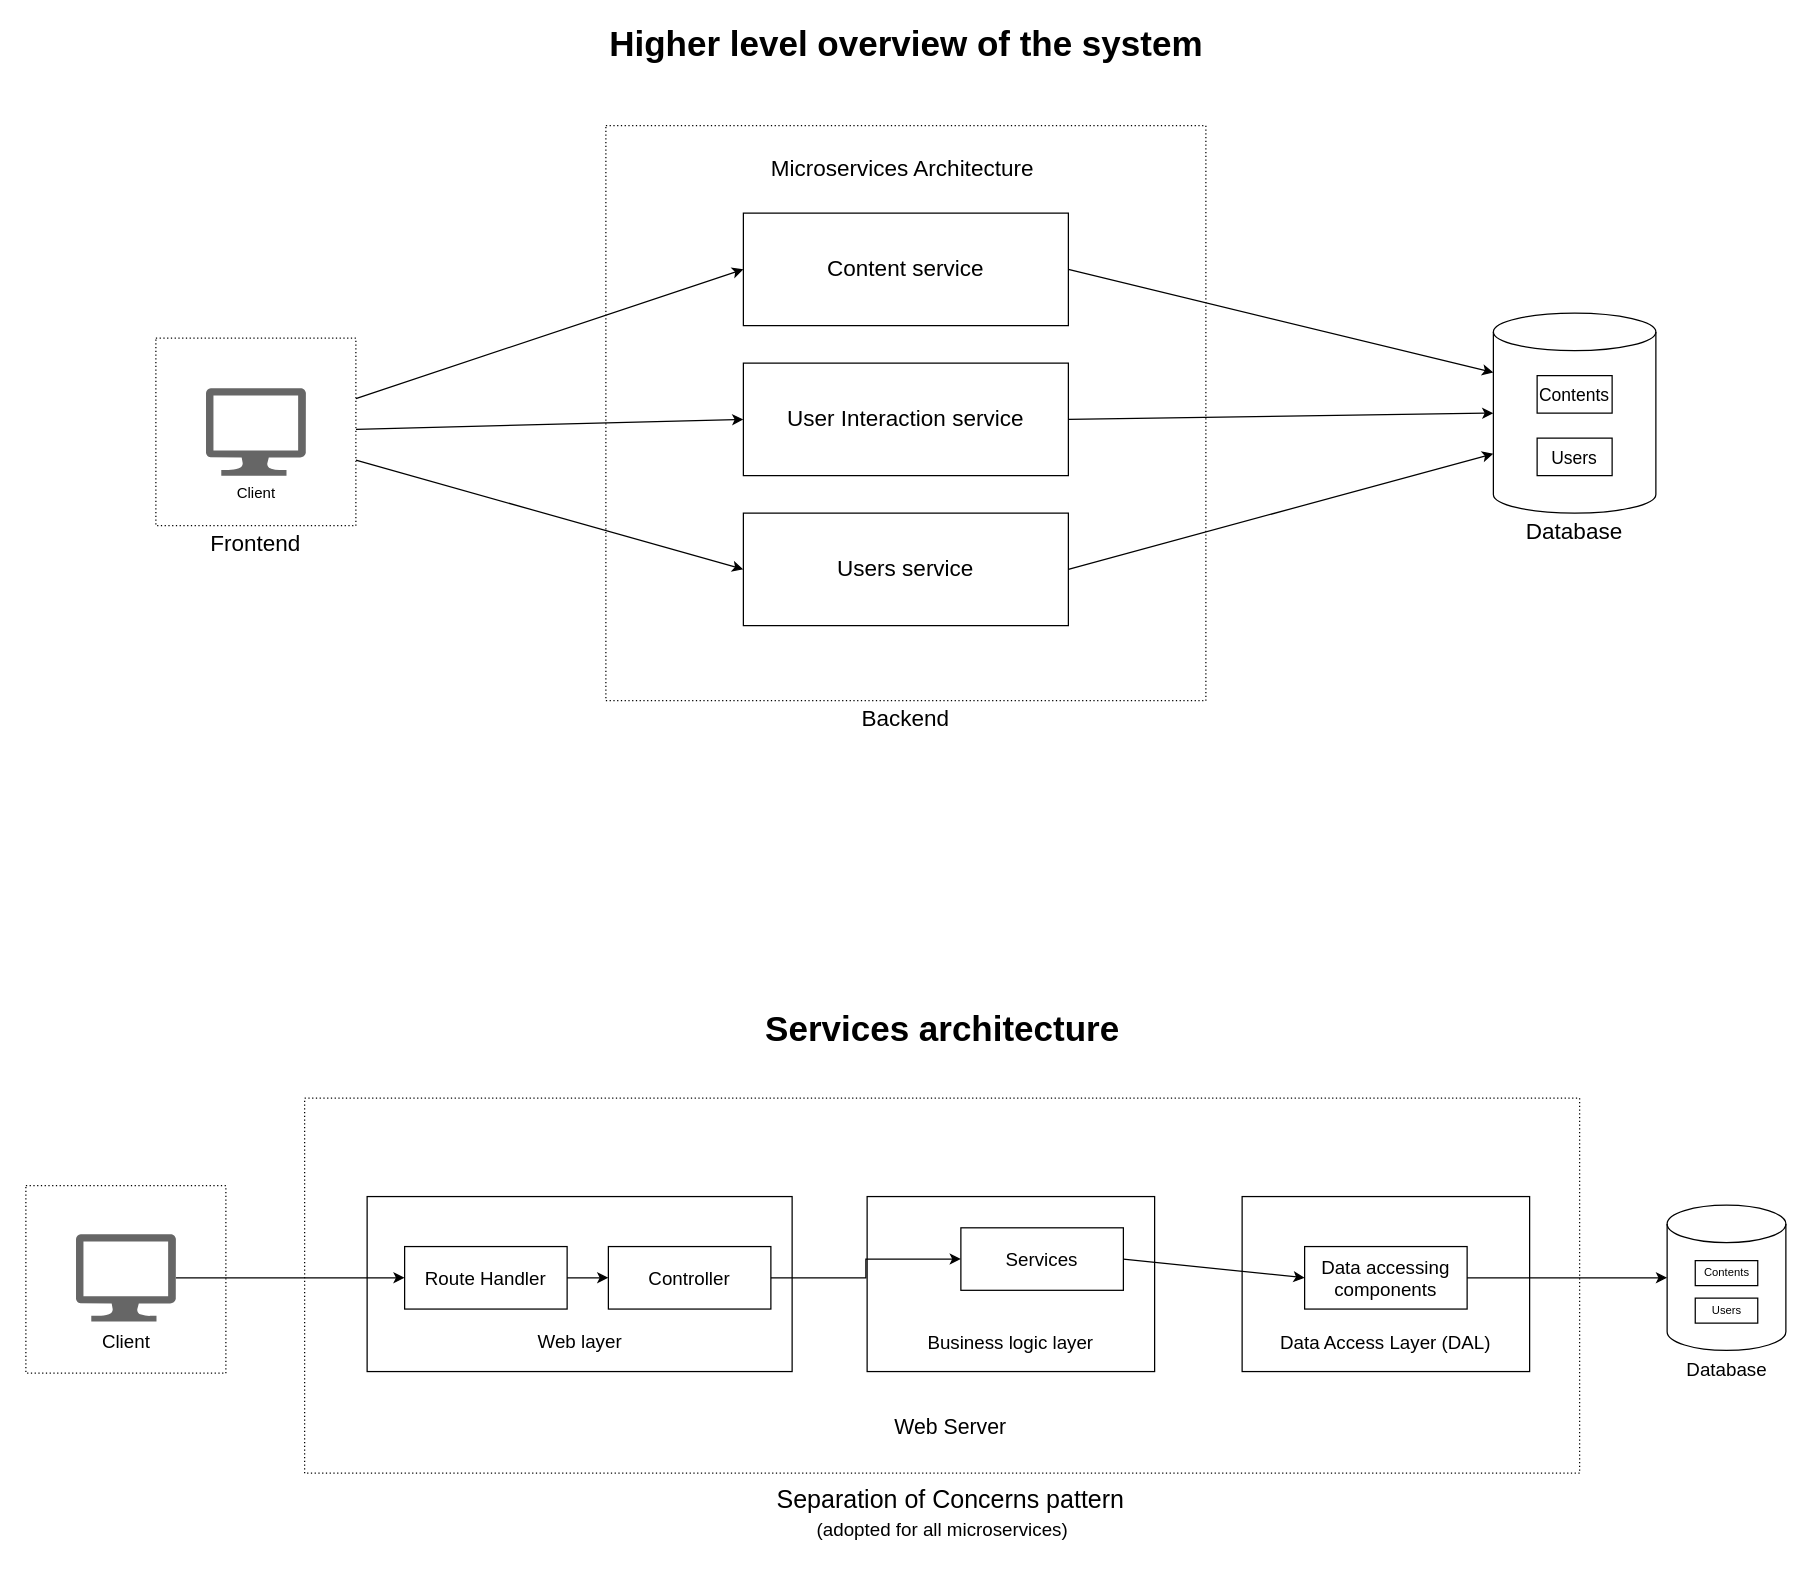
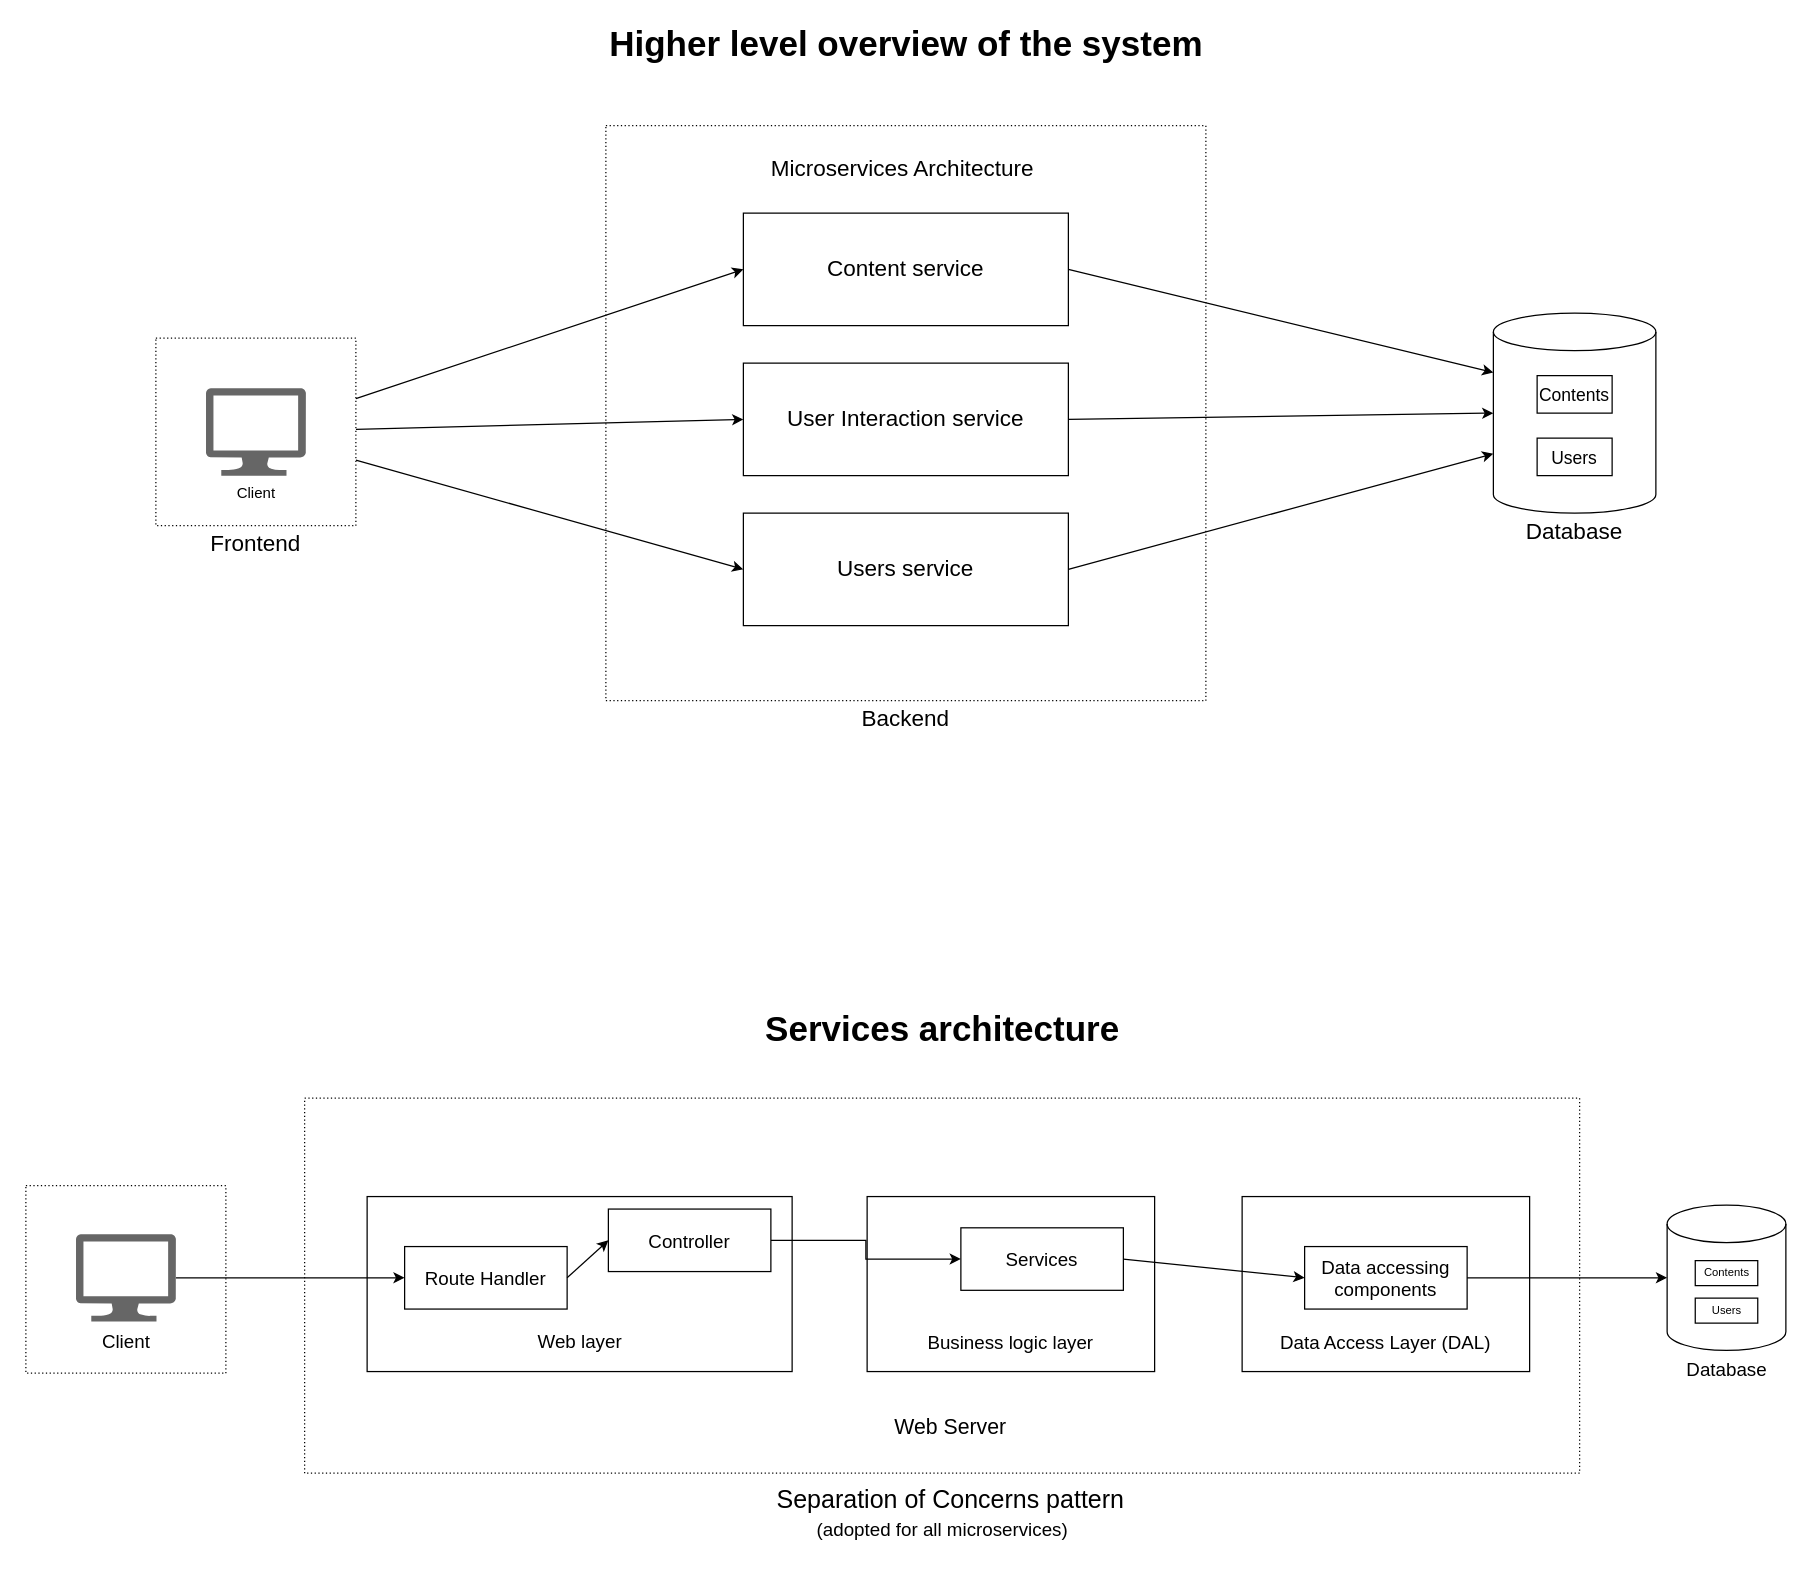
  <mxCell id="0" />
  <mxCell id="1" parent="0" />
  <mxCell id="2" value="" style="rounded=0;whiteSpace=wrap;html=1;fontSize=18;dashed=1;dashPattern=1 2;" parent="1" vertex="1"><mxGeometry x="484" y="100" width="480" height="460" as="geometry" /></mxCell>
  <mxCell id="3" style="edgeStyle=none;rounded=0;orthogonalLoop=1;jettySize=auto;html=1;entryX=0;entryY=0.5;entryDx=0;entryDy=0;" parent="1" source="5" target="12" edge="1"><mxGeometry relative="1" as="geometry"><mxPoint x="584" y="345" as="targetPoint" /></mxGeometry></mxCell>
  <mxCell id="4" style="edgeStyle=none;rounded=0;orthogonalLoop=1;jettySize=auto;html=1;entryX=0;entryY=0.5;entryDx=0;entryDy=0;" parent="1" source="5" target="14" edge="1"><mxGeometry relative="1" as="geometry"><mxPoint x="574" y="460" as="targetPoint" /></mxGeometry></mxCell>
  <mxCell id="5" value="" style="rounded=0;whiteSpace=wrap;html=1;dashed=1;dashPattern=1 2;" parent="1" vertex="1"><mxGeometry x="124" y="270" width="160" height="150" as="geometry" /></mxCell>
  <mxCell id="6" style="edgeStyle=none;rounded=0;orthogonalLoop=1;jettySize=auto;html=1;entryX=0;entryY=0.5;entryDx=0;entryDy=0;" parent="1" source="5" target="10" edge="1"><mxGeometry relative="1" as="geometry"><mxPoint x="574" y="240" as="targetPoint" /></mxGeometry></mxCell>
  <mxCell id="7" value="Client" style="verticalLabelPosition=bottom;html=1;verticalAlign=top;align=center;strokeColor=none;fillColor=#666666;shape=mxgraph.azure.computer;pointerEvents=1;" parent="1" vertex="1"><mxGeometry x="164" y="310" width="80" height="70" as="geometry" /></mxCell>
  <mxCell id="8" value="Frontend" style="text;html=1;strokeColor=none;fillColor=none;align=center;verticalAlign=middle;whiteSpace=wrap;rounded=0;dashed=1;dashPattern=1 2;fontSize=18;" parent="1" vertex="1"><mxGeometry x="174" y="420" width="60" height="30" as="geometry" /></mxCell>
  <mxCell id="9" style="edgeStyle=none;rounded=0;orthogonalLoop=1;jettySize=auto;html=1;entryX=0;entryY=0;entryDx=0;entryDy=47.5;entryPerimeter=0;fontSize=18;exitX=1;exitY=0.5;exitDx=0;exitDy=0;" parent="1" source="10" target="17" edge="1"><mxGeometry relative="1" as="geometry" /></mxCell>
  <mxCell id="10" value="Content service" style="rounded=0;whiteSpace=wrap;html=1;fontSize=18;" parent="1" vertex="1"><mxGeometry x="594" y="170" width="260" height="90" as="geometry" /></mxCell>
  <mxCell id="11" style="edgeStyle=none;rounded=0;orthogonalLoop=1;jettySize=auto;html=1;fontSize=18;exitX=1;exitY=0.5;exitDx=0;exitDy=0;entryX=0;entryY=0.5;entryDx=0;entryDy=0;entryPerimeter=0;" parent="1" source="12" target="17" edge="1"><mxGeometry relative="1" as="geometry"><mxPoint x="1194" y="310" as="targetPoint" /></mxGeometry></mxCell>
  <mxCell id="12" value="User Interaction service" style="rounded=0;whiteSpace=wrap;html=1;fontSize=18;" parent="1" vertex="1"><mxGeometry x="594" y="290" width="260" height="90" as="geometry" /></mxCell>
  <mxCell id="13" style="edgeStyle=none;rounded=0;orthogonalLoop=1;jettySize=auto;html=1;fontSize=18;exitX=1;exitY=0.5;exitDx=0;exitDy=0;entryX=0;entryY=0;entryDx=0;entryDy=112.5;entryPerimeter=0;" parent="1" source="14" target="17" edge="1"><mxGeometry relative="1" as="geometry"><mxPoint x="1194" y="350" as="targetPoint" /></mxGeometry></mxCell>
  <mxCell id="14" value="Users service" style="rounded=0;whiteSpace=wrap;html=1;fontSize=18;" parent="1" vertex="1"><mxGeometry x="594" y="410" width="260" height="90" as="geometry" /></mxCell>
  <mxCell id="15" value="Backend" style="text;html=1;strokeColor=none;fillColor=none;align=center;verticalAlign=middle;whiteSpace=wrap;rounded=0;dashed=1;dashPattern=1 2;fontSize=18;" parent="1" vertex="1"><mxGeometry x="684" y="560" width="80" height="30" as="geometry" /></mxCell>
  <mxCell id="16" value="Microservices Architecture&amp;nbsp;" style="text;html=1;strokeColor=none;fillColor=none;align=center;verticalAlign=middle;whiteSpace=wrap;rounded=0;dashed=1;dashPattern=1 2;fontSize=18;" parent="1" vertex="1"><mxGeometry x="614" y="120" width="220" height="30" as="geometry" /></mxCell>
  <mxCell id="17" value="" style="shape=cylinder3;whiteSpace=wrap;html=1;boundedLbl=1;backgroundOutline=1;size=15;fontSize=18;" parent="1" vertex="1"><mxGeometry x="1194" y="250" width="130" height="160" as="geometry" /></mxCell>
  <mxCell id="18" value="Database" style="text;html=1;strokeColor=none;fillColor=none;align=center;verticalAlign=middle;whiteSpace=wrap;rounded=0;dashed=1;dashPattern=1 2;fontSize=18;" parent="1" vertex="1"><mxGeometry x="1219" y="410" width="80" height="30" as="geometry" /></mxCell>
  <mxCell id="19" value="&lt;font style=&quot;font-size: 14px&quot;&gt;Contents&lt;/font&gt;" style="rounded=0;whiteSpace=wrap;html=1;fontSize=18;" parent="1" vertex="1"><mxGeometry x="1229" y="300" width="60" height="30" as="geometry" /></mxCell>
  <mxCell id="20" value="&lt;span style=&quot;font-size: 14px&quot;&gt;Users&lt;/span&gt;" style="rounded=0;whiteSpace=wrap;html=1;fontSize=18;" parent="1" vertex="1"><mxGeometry x="1229" y="350" width="60" height="30" as="geometry" /></mxCell>
  <mxCell id="21" value="" style="rounded=0;whiteSpace=wrap;html=1;dashed=1;dashPattern=1 2;" parent="1" vertex="1"><mxGeometry x="20" y="948" width="160" height="150" as="geometry" /></mxCell>
  <mxCell id="22" value="" style="rounded=0;whiteSpace=wrap;html=1;dashed=1;dashPattern=1 2;" parent="1" vertex="1"><mxGeometry x="243" y="878" width="1020" height="300" as="geometry" /></mxCell>
  <mxCell id="23" value="" style="rounded=0;whiteSpace=wrap;html=1;" parent="1" vertex="1"><mxGeometry x="293" y="956.75" width="340" height="140" as="geometry" /></mxCell>
  <mxCell id="24" style="edgeStyle=orthogonalEdgeStyle;rounded=0;orthogonalLoop=1;jettySize=auto;html=1;entryX=0;entryY=0.5;entryDx=0;entryDy=0;fontSize=15;" parent="1" source="25" target="30" edge="1"><mxGeometry relative="1" as="geometry" /></mxCell>
  <mxCell id="25" value="&lt;font style=&quot;font-size: 15px&quot;&gt;Client&lt;/font&gt;" style="verticalLabelPosition=bottom;html=1;verticalAlign=top;align=center;strokeColor=none;fillColor=#666666;shape=mxgraph.azure.computer;pointerEvents=1;" parent="1" vertex="1"><mxGeometry x="60" y="986.75" width="80" height="70" as="geometry" /></mxCell>
  <mxCell id="26" value="" style="rounded=0;whiteSpace=wrap;html=1;" parent="1" vertex="1"><mxGeometry x="693" y="956.75" width="230" height="140" as="geometry" /></mxCell>
  <mxCell id="27" style="edgeStyle=orthogonalEdgeStyle;rounded=0;orthogonalLoop=1;jettySize=auto;html=1;exitX=0.5;exitY=1;exitDx=0;exitDy=0;" parent="1" edge="1"><mxGeometry relative="1" as="geometry"><mxPoint x="783" y="1088" as="sourcePoint" /><mxPoint x="783" y="1088" as="targetPoint" /></mxGeometry></mxCell>
  <mxCell id="28" value="" style="shape=cylinder3;whiteSpace=wrap;html=1;boundedLbl=1;backgroundOutline=1;size=15;fontSize=18;" parent="1" vertex="1"><mxGeometry x="1333" y="963.63" width="95" height="116.25" as="geometry" /></mxCell>
  <mxCell id="29" value="&lt;font style=&quot;font-size: 15px&quot;&gt;Database&lt;/font&gt;" style="text;html=1;strokeColor=none;fillColor=none;align=center;verticalAlign=middle;whiteSpace=wrap;rounded=0;dashed=1;dashPattern=1 2;fontSize=18;" parent="1" vertex="1"><mxGeometry x="1340.5" y="1079.88" width="80" height="30" as="geometry" /></mxCell>
  <mxCell id="30" value="&lt;font style=&quot;font-size: 15px&quot;&gt;Route Handler&lt;/font&gt;" style="rounded=0;whiteSpace=wrap;html=1;" parent="1" vertex="1"><mxGeometry x="323" y="996.75" width="130" height="50" as="geometry" /></mxCell>
  <mxCell id="31" style="edgeStyle=orthogonalEdgeStyle;rounded=0;orthogonalLoop=1;jettySize=auto;html=1;entryX=0;entryY=0.5;entryDx=0;entryDy=0;fontSize=15;" parent="1" source="32" target="36" edge="1"><mxGeometry relative="1" as="geometry" /></mxCell>
- <mxCell id="32" value="&lt;font style=&quot;font-size: 15px&quot;&gt;Controller&lt;/font&gt;" style="rounded=0;whiteSpace=wrap;html=1;" parent="1" vertex="1"><mxGeometry x="486" y="996.75" width="130" height="50" as="geometry" /></mxCell>
+ <mxCell id="32" value="&lt;font style=&quot;font-size: 15px&quot;&gt;Controller&lt;/font&gt;" style="rounded=0;whiteSpace=wrap;html=1;" parent="1" vertex="1"><mxGeometry x="486" y="966.75" width="130" height="50" as="geometry" /></mxCell>
  <mxCell id="33" value="Web layer" style="text;html=1;strokeColor=none;fillColor=none;align=center;verticalAlign=middle;whiteSpace=wrap;rounded=0;fontSize=15;" parent="1" vertex="1"><mxGeometry x="421.5" y="1056.75" width="83" height="30" as="geometry" /></mxCell>
  <mxCell id="34" value="" style="endArrow=classic;html=1;rounded=0;fontSize=15;exitX=1;exitY=0.5;exitDx=0;exitDy=0;entryX=0;entryY=0.5;entryDx=0;entryDy=0;" parent="1" source="30" target="32" edge="1"><mxGeometry width="50" height="50" relative="1" as="geometry"><mxPoint x="493" y="1086.75" as="sourcePoint" /><mxPoint x="543" y="1036.75" as="targetPoint" /></mxGeometry></mxCell>
  <mxCell id="35" value="&lt;font style=&quot;font-size: 15px&quot;&gt;Business logic layer&lt;/font&gt;" style="text;html=1;strokeColor=none;fillColor=none;align=center;verticalAlign=middle;whiteSpace=wrap;rounded=0;fontSize=15;" parent="1" vertex="1"><mxGeometry x="722.25" y="1058" width="171.5" height="30" as="geometry" /></mxCell>
  <mxCell id="36" value="&lt;font style=&quot;font-size: 15px&quot;&gt;Services&lt;/font&gt;" style="rounded=0;whiteSpace=wrap;html=1;" parent="1" vertex="1"><mxGeometry x="768" y="981.75" width="130" height="50" as="geometry" /></mxCell>
  <mxCell id="37" value="" style="rounded=0;whiteSpace=wrap;html=1;" parent="1" vertex="1"><mxGeometry x="993" y="956.75" width="230" height="140" as="geometry" /></mxCell>
  <mxCell id="38" style="edgeStyle=orthogonalEdgeStyle;rounded=0;orthogonalLoop=1;jettySize=auto;html=1;exitX=0.5;exitY=1;exitDx=0;exitDy=0;" parent="1" edge="1"><mxGeometry relative="1" as="geometry"><mxPoint x="1083" y="1088" as="sourcePoint" /><mxPoint x="1083" y="1088" as="targetPoint" /></mxGeometry></mxCell>
  <mxCell id="39" value="&lt;font style=&quot;font-size: 15px&quot;&gt;Data Access Layer (DAL)&lt;/font&gt;" style="text;html=1;strokeColor=none;fillColor=none;align=center;verticalAlign=middle;whiteSpace=wrap;rounded=0;fontSize=15;" parent="1" vertex="1"><mxGeometry x="1022.25" y="1058" width="171.5" height="30" as="geometry" /></mxCell>
  <mxCell id="40" value="&lt;font style=&quot;font-size: 15px&quot;&gt;Data accessing components&lt;/font&gt;" style="rounded=0;whiteSpace=wrap;html=1;" parent="1" vertex="1"><mxGeometry x="1043" y="996.75" width="130" height="50" as="geometry" /></mxCell>
  <mxCell id="41" value="" style="endArrow=classic;html=1;rounded=0;fontSize=15;exitX=1;exitY=0.5;exitDx=0;exitDy=0;entryX=0;entryY=0.5;entryDx=0;entryDy=0;" parent="1" source="36" target="40" edge="1"><mxGeometry width="50" height="50" relative="1" as="geometry"><mxPoint x="1083" y="1186.75" as="sourcePoint" /><mxPoint x="1133" y="1136.75" as="targetPoint" /></mxGeometry></mxCell>
  <mxCell id="42" value="" style="endArrow=classic;html=1;rounded=0;fontSize=15;exitX=1;exitY=0.5;exitDx=0;exitDy=0;entryX=0;entryY=0.5;entryDx=0;entryDy=0;entryPerimeter=0;" parent="1" source="40" target="28" edge="1"><mxGeometry width="50" height="50" relative="1" as="geometry"><mxPoint x="983" y="1408" as="sourcePoint" /><mxPoint x="1033" y="1358" as="targetPoint" /></mxGeometry></mxCell>
  <mxCell id="43" value="Contents" style="rounded=0;whiteSpace=wrap;html=1;fontSize=9;" parent="1" vertex="1"><mxGeometry x="1355.5" y="1008" width="50" height="20" as="geometry" /></mxCell>
  <mxCell id="44" value="Users" style="rounded=0;whiteSpace=wrap;html=1;fontSize=9;" parent="1" vertex="1"><mxGeometry x="1355.5" y="1038" width="50" height="20" as="geometry" /></mxCell>
  <mxCell id="45" value="&lt;font style=&quot;font-size: 17px&quot;&gt;Web Server&lt;/font&gt;" style="text;html=1;strokeColor=none;fillColor=none;align=center;verticalAlign=middle;whiteSpace=wrap;rounded=0;fontSize=15;" parent="1" vertex="1"><mxGeometry x="703" y="1126.75" width="114" height="30" as="geometry" /></mxCell>
  <mxCell id="46" value="&lt;font style=&quot;font-size: 20px&quot;&gt;Separation of Concerns pattern&lt;/font&gt;" style="text;html=1;strokeColor=none;fillColor=none;align=center;verticalAlign=middle;whiteSpace=wrap;rounded=0;fontSize=15;" parent="1" vertex="1"><mxGeometry x="595" y="1178" width="330" height="40" as="geometry" /></mxCell>
  <mxCell id="47" value="&lt;font style=&quot;font-size: 15px&quot;&gt;(adopted for all microservices)&lt;/font&gt;" style="text;html=1;strokeColor=none;fillColor=none;align=center;verticalAlign=middle;whiteSpace=wrap;rounded=0;fontSize=15;" parent="1" vertex="1"><mxGeometry x="619.5" y="1208" width="267" height="30" as="geometry" /></mxCell>
  <mxCell id="48" value="&lt;b&gt;&lt;font style=&quot;font-size: 28px&quot;&gt;Higher level overview of the system&lt;/font&gt;&lt;/b&gt;" style="text;html=1;strokeColor=none;fillColor=none;align=center;verticalAlign=middle;whiteSpace=wrap;rounded=0;fontSize=14;" parent="1" vertex="1"><mxGeometry x="453" y="20" width="543" height="30" as="geometry" /></mxCell>
  <mxCell id="49" value="&lt;b&gt;&lt;font style=&quot;font-size: 28px&quot;&gt;Services architecture&lt;/font&gt;&lt;/b&gt;" style="text;html=1;strokeColor=none;fillColor=none;align=center;verticalAlign=middle;whiteSpace=wrap;rounded=0;fontSize=14;" parent="1" vertex="1"><mxGeometry x="481.5" y="808" width="543" height="30" as="geometry" /></mxCell>
